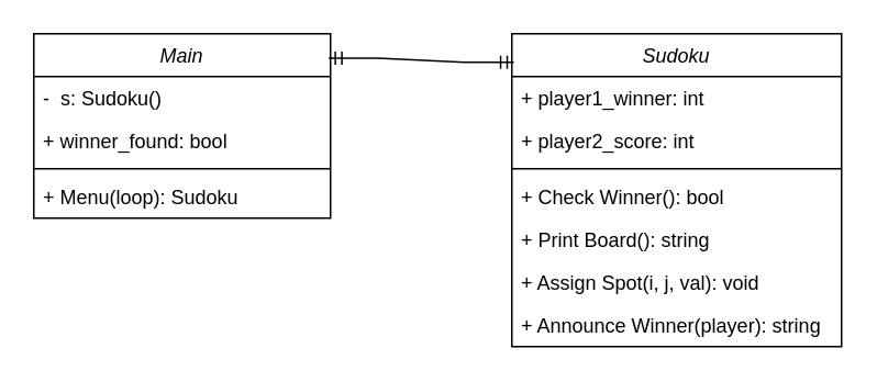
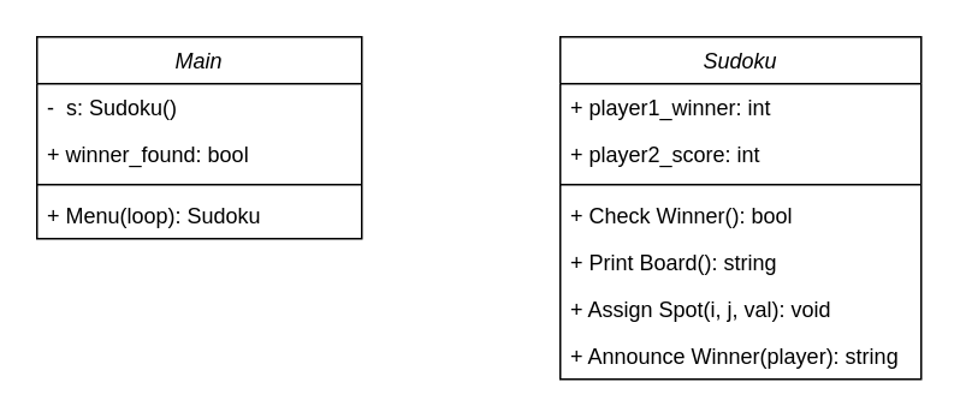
  <mxCell id="0" />
  <mxCell id="1" parent="0" />
  <mxCell id="2" value="Main" style="swimlane;fontStyle=2;align=center;verticalAlign=top;childLayout=stackLayout;horizontal=1;startSize=26;horizontalStack=0;resizeParent=1;resizeLast=0;collapsible=1;marginBottom=0;rounded=0;shadow=0;strokeWidth=1;" parent="1" vertex="1"><mxGeometry x="20" y="20" width="180" height="112" as="geometry"><mxRectangle x="230" y="140" width="160" height="26" as="alternateBounds" /></mxGeometry></mxCell>
  <mxCell id="3" value="-  s: Sudoku()" style="text;align=left;verticalAlign=top;spacingLeft=4;spacingRight=4;overflow=hidden;rotatable=0;points=[[0,0.5],[1,0.5]];portConstraint=eastwest;rounded=0;shadow=0;html=0;" parent="2" vertex="1"><mxGeometry y="26" width="180" height="26" as="geometry" /></mxCell>
  <mxCell id="4" value="+ winner_found: bool" style="text;align=left;verticalAlign=top;spacingLeft=4;spacingRight=4;overflow=hidden;rotatable=0;points=[[0,0.5],[1,0.5]];portConstraint=eastwest;rounded=0;shadow=0;html=0;" parent="2" vertex="1"><mxGeometry y="52" width="180" height="26" as="geometry" /></mxCell>
  <mxCell id="5" value="" style="line;html=1;strokeWidth=1;align=left;verticalAlign=middle;spacingTop=-1;spacingLeft=3;spacingRight=3;rotatable=0;labelPosition=right;points=[];portConstraint=eastwest;" parent="2" vertex="1"><mxGeometry y="78" width="180" height="8" as="geometry" /></mxCell>
  <mxCell id="6" value="+ Menu(loop): Sudoku" style="text;align=left;verticalAlign=top;spacingLeft=4;spacingRight=4;overflow=hidden;rotatable=0;points=[[0,0.5],[1,0.5]];portConstraint=eastwest;" parent="2" vertex="1"><mxGeometry y="86" width="180" height="26" as="geometry" /></mxCell>
  <mxCell id="7" value="Sudoku" style="swimlane;fontStyle=2;align=center;verticalAlign=top;childLayout=stackLayout;horizontal=1;startSize=26;horizontalStack=0;resizeParent=1;resizeLast=0;collapsible=1;marginBottom=0;rounded=0;shadow=0;strokeWidth=1;" parent="1" vertex="1"><mxGeometry x="310" y="20" width="200" height="190" as="geometry"><mxRectangle x="230" y="140" width="160" height="26" as="alternateBounds" /></mxGeometry></mxCell>
  <mxCell id="8" value="+ player1_winner: int " style="text;align=left;verticalAlign=top;spacingLeft=4;spacingRight=4;overflow=hidden;rotatable=0;points=[[0,0.5],[1,0.5]];portConstraint=eastwest;rounded=0;shadow=0;html=0;" parent="7" vertex="1"><mxGeometry y="26" width="200" height="26" as="geometry" /></mxCell>
  <mxCell id="9" value="+ player2_score: int" style="text;align=left;verticalAlign=top;spacingLeft=4;spacingRight=4;overflow=hidden;rotatable=0;points=[[0,0.5],[1,0.5]];portConstraint=eastwest;rounded=0;shadow=0;html=0;" parent="7" vertex="1"><mxGeometry y="52" width="200" height="26" as="geometry" /></mxCell>
  <mxCell id="10" value="" style="line;html=1;strokeWidth=1;align=left;verticalAlign=middle;spacingTop=-1;spacingLeft=3;spacingRight=3;rotatable=0;labelPosition=right;points=[];portConstraint=eastwest;" parent="7" vertex="1"><mxGeometry y="78" width="200" height="8" as="geometry" /></mxCell>
  <mxCell id="11" value="+ Check Winner(): bool" style="text;align=left;verticalAlign=top;spacingLeft=4;spacingRight=4;overflow=hidden;rotatable=0;points=[[0,0.5],[1,0.5]];portConstraint=eastwest;" parent="7" vertex="1"><mxGeometry y="86" width="200" height="26" as="geometry" /></mxCell>
  <mxCell id="12" value="+ Print Board(): string" style="text;align=left;verticalAlign=top;spacingLeft=4;spacingRight=4;overflow=hidden;rotatable=0;points=[[0,0.5],[1,0.5]];portConstraint=eastwest;" parent="7" vertex="1"><mxGeometry y="112" width="200" height="26" as="geometry" /></mxCell>
  <mxCell id="13" value="+ Assign Spot(i, j, val): void" style="text;align=left;verticalAlign=top;spacingLeft=4;spacingRight=4;overflow=hidden;rotatable=0;points=[[0,0.5],[1,0.5]];portConstraint=eastwest;" parent="7" vertex="1"><mxGeometry y="138" width="200" height="26" as="geometry" /></mxCell>
  <mxCell id="14" value="+ Announce Winner(player): string" style="text;align=left;verticalAlign=top;spacingLeft=4;spacingRight=4;overflow=hidden;rotatable=0;points=[[0,0.5],[1,0.5]];portConstraint=eastwest;" parent="7" vertex="1"><mxGeometry y="164" width="200" height="26" as="geometry" /></mxCell>
- <mxCell id="15" value="" style="edgeStyle=entityRelationEdgeStyle;fontSize=12;html=1;endArrow=ERmandOne;startArrow=ERmandOne;rounded=0;exitX=0.994;exitY=0.133;exitDx=0;exitDy=0;exitPerimeter=0;entryX=0.006;entryY=0.091;entryDx=0;entryDy=0;entryPerimeter=0;" parent="1" source="2" target="7" edge="1"><mxGeometry width="100" height="100" relative="1" as="geometry"><mxPoint x="190" y="340" as="sourcePoint" /><mxPoint x="229" y="200" as="targetPoint" /></mxGeometry></mxCell>
